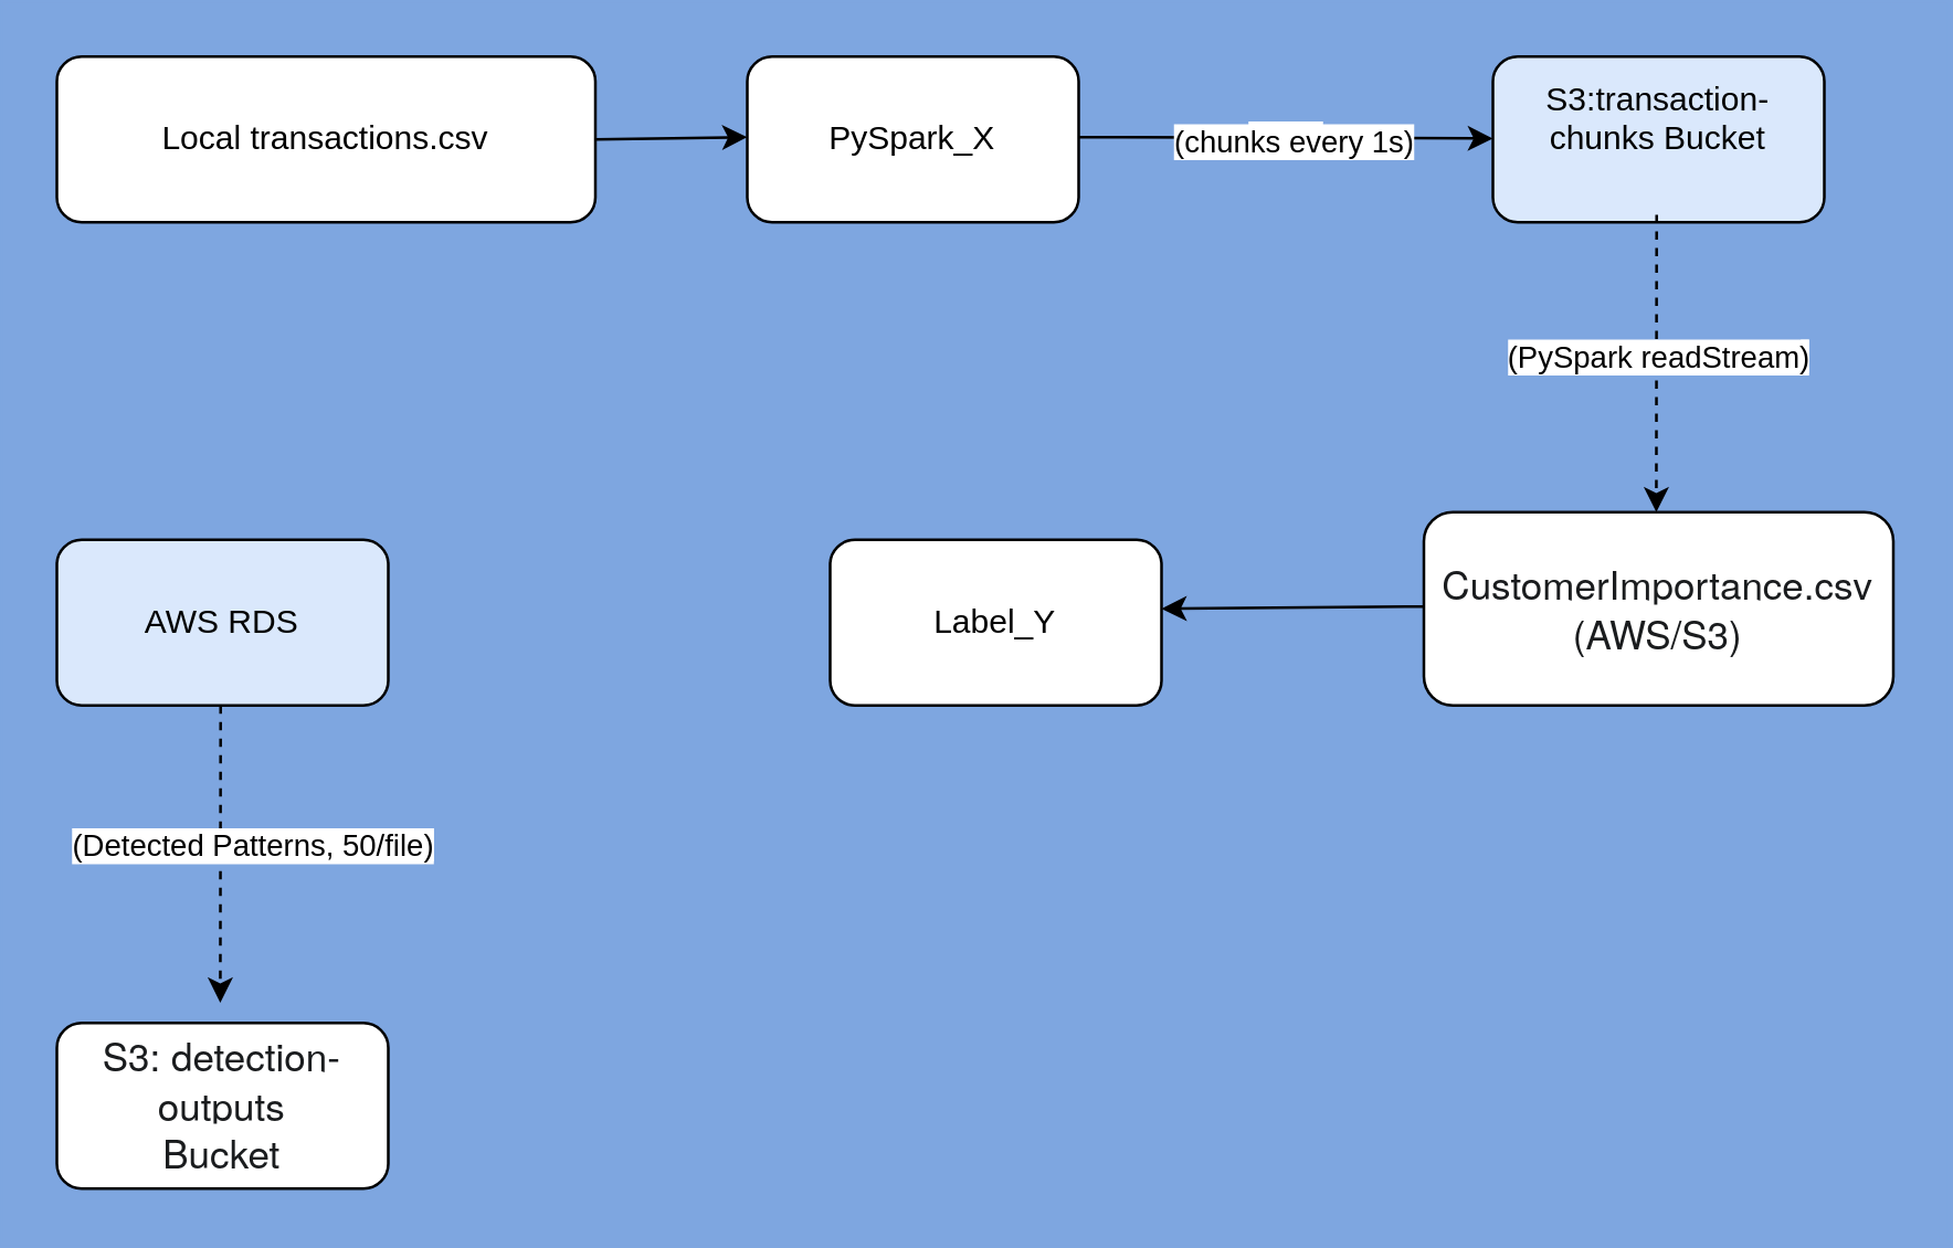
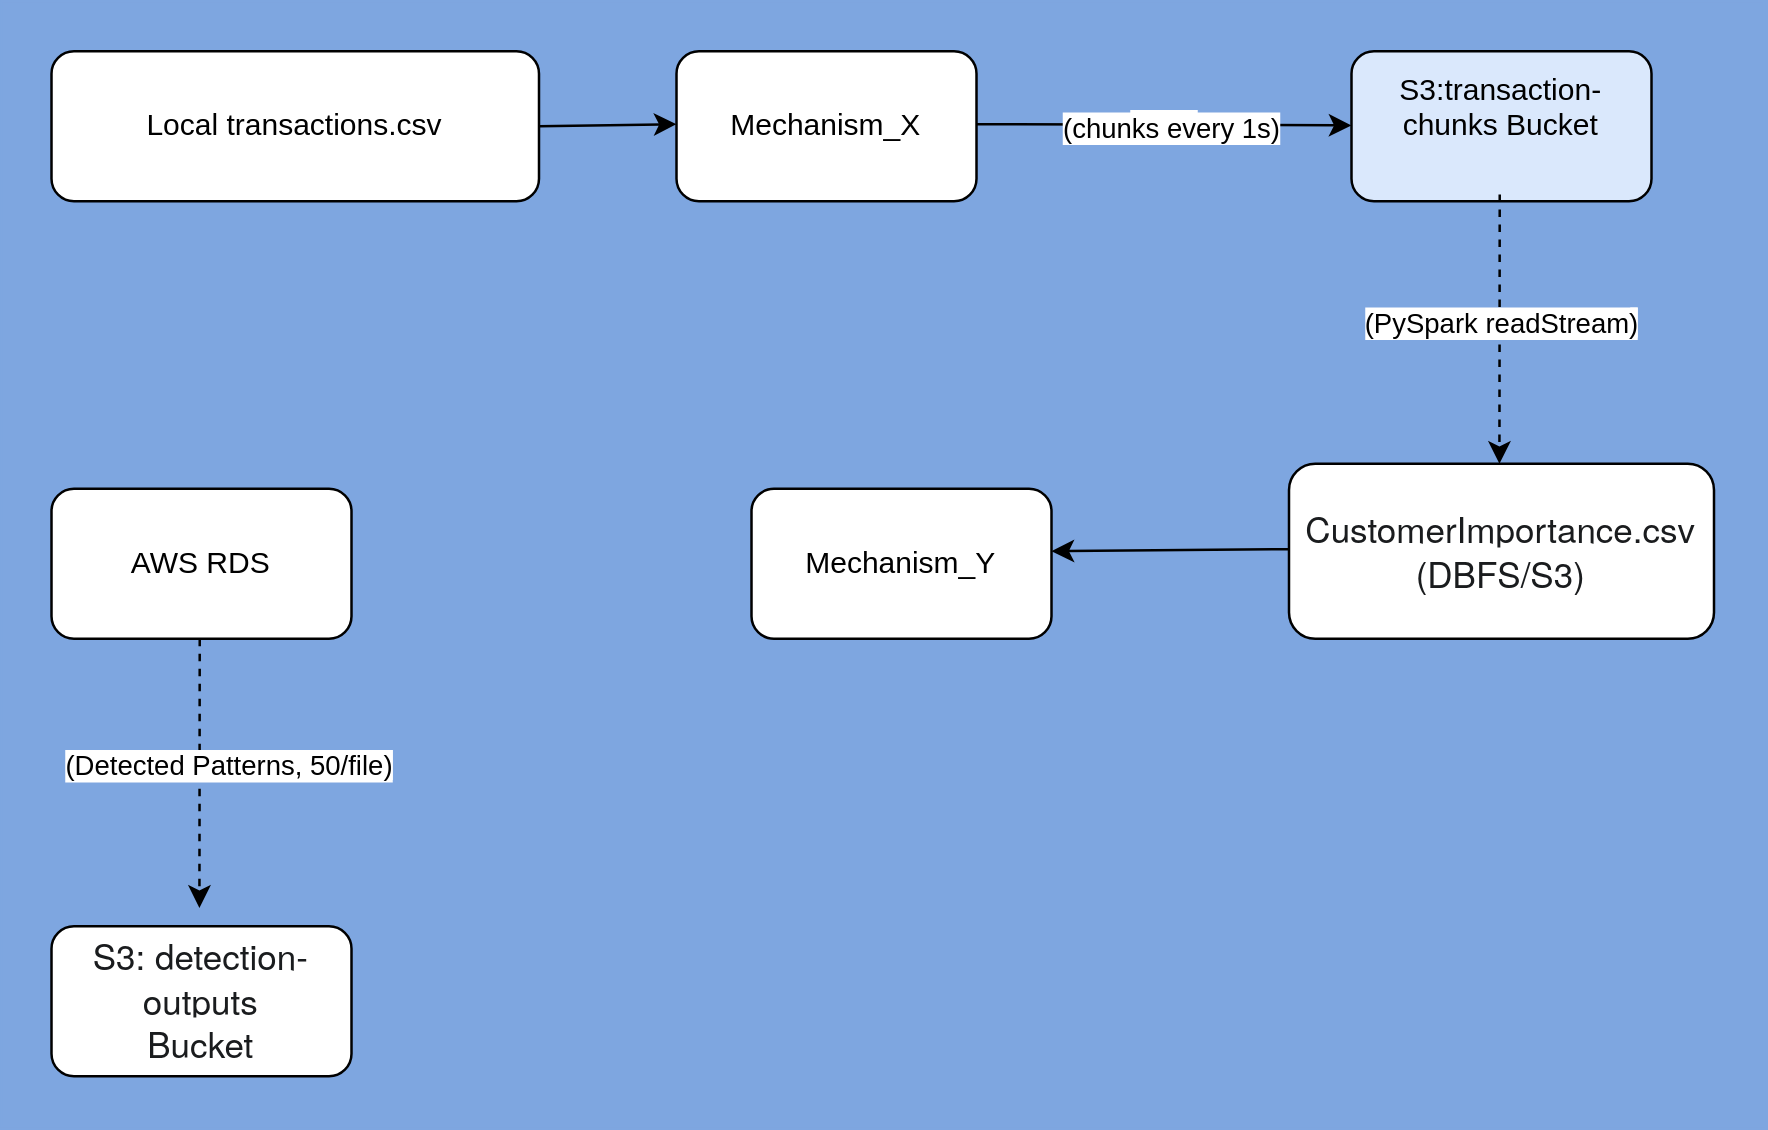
  <mxCell id="0" />
  <mxCell id="1" parent="0" />
  <mxCell id="2" value="Local transactions.csv" style="rounded=1;whiteSpace=wrap;html=1;" vertex="1" parent="1"><mxGeometry x="20" y="20" width="195" height="60" as="geometry" /></mxCell>
  <mxCell id="3" value="" style="endArrow=classic;html=1;rounded=0;exitX=1;exitY=0.5;exitDx=0;exitDy=0;" edge="1" parent="1" source="2"><mxGeometry width="50" height="50" relative="1" as="geometry"><mxPoint x="180" y="49.17" as="sourcePoint" /><mxPoint x="270" y="49.17" as="targetPoint" /></mxGeometry></mxCell>
- <mxCell id="4" value="PySpark_X" style="rounded=1;whiteSpace=wrap;html=1;" vertex="1" parent="1"><mxGeometry x="270" y="20" width="120" height="60" as="geometry" /></mxCell>
+ <mxCell id="4" value="Mechanism_X" style="rounded=1;whiteSpace=wrap;html=1;" vertex="1" parent="1"><mxGeometry x="270" y="20" width="120" height="60" as="geometry" /></mxCell>
  <mxCell id="5" value="" style="endArrow=classic;html=1;rounded=0;" edge="1" parent="1"><mxGeometry relative="1" as="geometry"><mxPoint x="390" y="49.17" as="sourcePoint" /><mxPoint x="540" y="49.65" as="targetPoint" /></mxGeometry></mxCell>
  <mxCell id="6" value="Label" style="edgeLabel;resizable=0;html=1;;align=center;verticalAlign=middle;" connectable="0" vertex="1" parent="5"><mxGeometry relative="1" as="geometry" /></mxCell>
  <mxCell id="7" value="(chunks every 1s)" style="edgeLabel;html=1;align=center;verticalAlign=middle;resizable=0;points=[];" vertex="1" connectable="0" parent="5"><mxGeometry x="0.038" y="-1" relative="1" as="geometry"><mxPoint as="offset" /></mxGeometry></mxCell>
  <mxCell id="8" value="S3:transaction-chunks Bucket&lt;div&gt;&lt;br&gt;&lt;/div&gt;" style="rounded=1;whiteSpace=wrap;html=1;fillColor=#dae8fc;" vertex="1" parent="1"><mxGeometry x="540" y="20" width="120" height="60" as="geometry" /></mxCell>
  <mxCell id="9" value="" style="endArrow=classic;html=1;rounded=0;exitX=0.426;exitY=1.039;exitDx=0;exitDy=0;exitPerimeter=0;dashed=1;" edge="1" parent="1"><mxGeometry width="50" height="50" relative="1" as="geometry"><mxPoint x="599.29" y="77.34" as="sourcePoint" /><mxPoint x="599.17" y="185" as="targetPoint" /></mxGeometry></mxCell>
  <mxCell id="10" value="(PySpark readStream&lt;span style=&quot;background-color: light-dark(#ffffff, var(--ge-dark-color, #121212)); color: light-dark(rgb(0, 0, 0), rgb(255, 255, 255));&quot;&gt;)&lt;/span&gt;" style="edgeLabel;html=1;align=center;verticalAlign=middle;resizable=0;points=[];" vertex="1" connectable="0" parent="9"><mxGeometry x="0.094" y="-3" relative="1" as="geometry"><mxPoint x="3" y="-8" as="offset" /></mxGeometry></mxCell>
- <mxCell id="11" value="&lt;span style=&quot;color: rgb(26, 28, 30); font-family: &amp;quot;Google Sans Text&amp;quot;, &amp;quot;Helvetica Neue&amp;quot;, sans-serif; font-size: 14px; text-align: start; background-color: rgb(255, 255, 255);&quot;&gt;CustomerImportance.csv (AWS/S3)&lt;/span&gt;" style="rounded=1;whiteSpace=wrap;html=1;" vertex="1" parent="1"><mxGeometry x="515" y="185" width="170" height="70" as="geometry" /></mxCell>
+ <mxCell id="11" value="&lt;span style=&quot;color: rgb(26, 28, 30); font-family: &amp;quot;Google Sans Text&amp;quot;, &amp;quot;Helvetica Neue&amp;quot;, sans-serif; font-size: 14px; text-align: start; background-color: rgb(255, 255, 255);&quot;&gt;CustomerImportance.csv (DBFS/S3)&lt;/span&gt;" style="rounded=1;whiteSpace=wrap;html=1;" vertex="1" parent="1"><mxGeometry x="515" y="185" width="170" height="70" as="geometry" /></mxCell>
  <mxCell id="12" value="" style="endArrow=classic;html=1;rounded=0;" edge="1" parent="1"><mxGeometry width="50" height="50" relative="1" as="geometry"><mxPoint x="515" y="219.17" as="sourcePoint" /><mxPoint x="420" y="220" as="targetPoint" /></mxGeometry></mxCell>
- <mxCell id="13" value="&lt;div&gt;&lt;br&gt;&lt;/div&gt;Label_Y&lt;div&gt;&lt;br&gt;&lt;/div&gt;" style="rounded=1;whiteSpace=wrap;html=1;" vertex="1" parent="1"><mxGeometry x="300" y="195" width="120" height="60" as="geometry" /></mxCell>
- <mxCell id="14" value="AWS RDS" style="rounded=1;whiteSpace=wrap;html=1;fillColor=#dae8fc;" vertex="1" parent="1"><mxGeometry x="20" y="195" width="120" height="60" as="geometry" /></mxCell>
+ <mxCell id="13" value="&lt;div&gt;&lt;br&gt;&lt;/div&gt;Mechanism_Y&lt;div&gt;&lt;br&gt;&lt;/div&gt;" style="rounded=1;whiteSpace=wrap;html=1;" vertex="1" parent="1"><mxGeometry x="300" y="195" width="120" height="60" as="geometry" /></mxCell>
+ <mxCell id="14" value="AWS RDS" style="rounded=1;whiteSpace=wrap;html=1;" vertex="1" parent="1"><mxGeometry x="20" y="195" width="120" height="60" as="geometry" /></mxCell>
  <mxCell id="15" value="" style="endArrow=classic;html=1;rounded=0;exitX=0.426;exitY=1.039;exitDx=0;exitDy=0;exitPerimeter=0;dashed=1;" edge="1" parent="1"><mxGeometry width="50" height="50" relative="1" as="geometry"><mxPoint x="79.29" y="255" as="sourcePoint" /><mxPoint x="79.17" y="362.66" as="targetPoint" /></mxGeometry></mxCell>
  <mxCell id="16" value="(Detected Patterns, 50/file&lt;span style=&quot;background-color: light-dark(#ffffff, var(--ge-dark-color, #121212)); color: light-dark(rgb(0, 0, 0), rgb(255, 255, 255));&quot;&gt;)&lt;/span&gt;" style="edgeLabel;html=1;align=center;verticalAlign=middle;resizable=0;points=[];" vertex="1" connectable="0" parent="15"><mxGeometry x="0.094" y="-3" relative="1" as="geometry"><mxPoint x="14" y="-8" as="offset" /></mxGeometry></mxCell>
  <mxCell id="17" value="&lt;div&gt;&lt;span style=&quot;color: rgb(26, 28, 30); font-family: &amp;quot;Google Sans Text&amp;quot;, &amp;quot;Helvetica Neue&amp;quot;, sans-serif; font-size: 14px; text-align: start; background-color: rgb(255, 255, 255);&quot;&gt;S3: detection-outputs&lt;/span&gt;&lt;/div&gt;&lt;div&gt;&lt;span style=&quot;color: rgb(26, 28, 30); font-family: &amp;quot;Google Sans Text&amp;quot;, &amp;quot;Helvetica Neue&amp;quot;, sans-serif; font-size: 14px; text-align: start; background-color: rgb(255, 255, 255);&quot;&gt;Bucket&lt;/span&gt;&lt;/div&gt;" style="rounded=1;whiteSpace=wrap;html=1;" vertex="1" parent="1"><mxGeometry x="20" y="370" width="120" height="60" as="geometry" /></mxCell>
